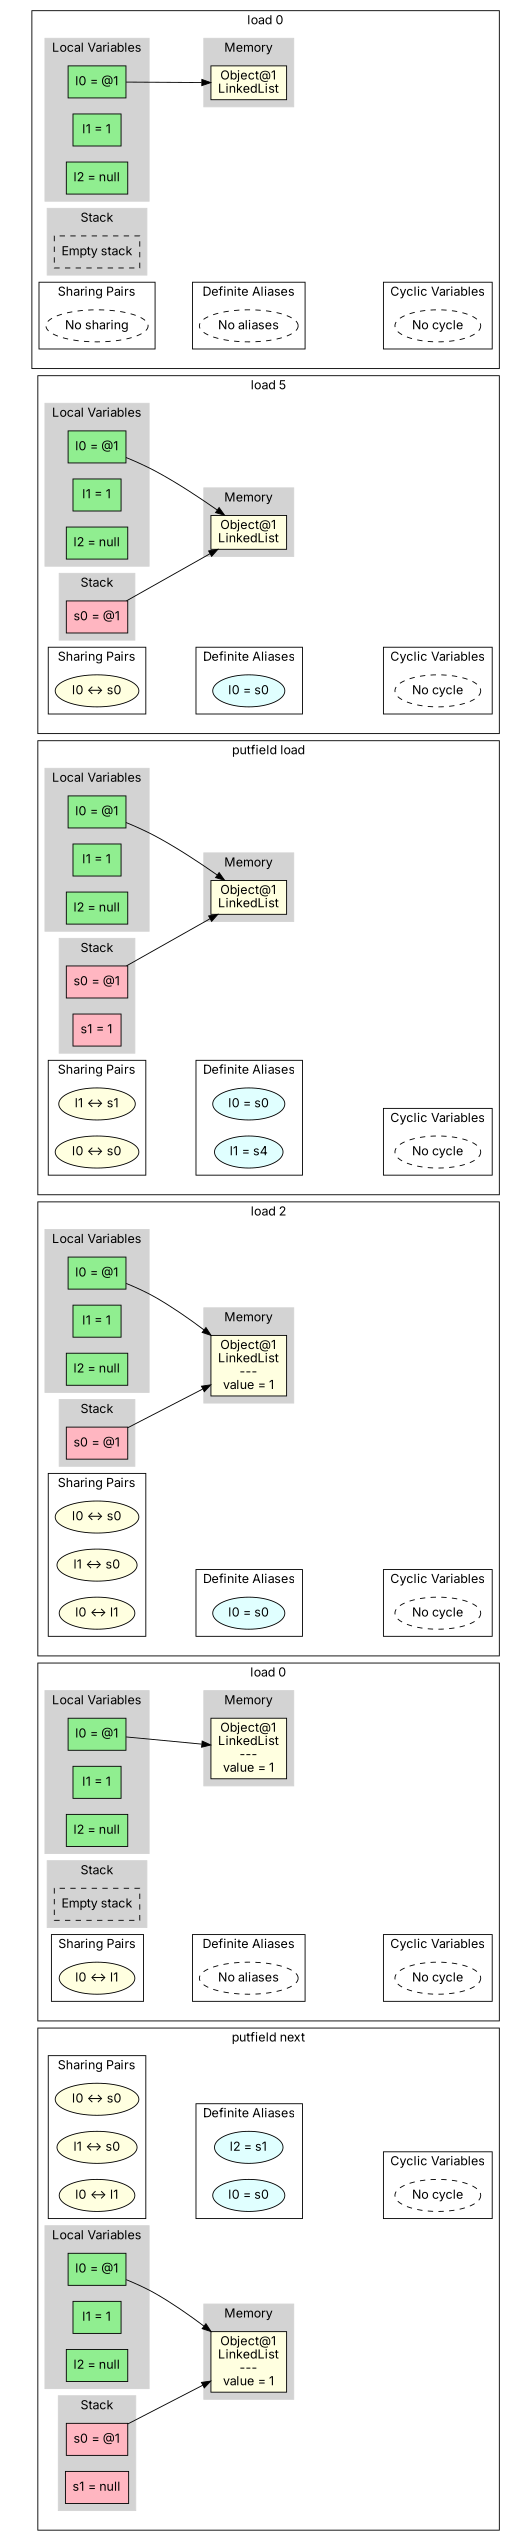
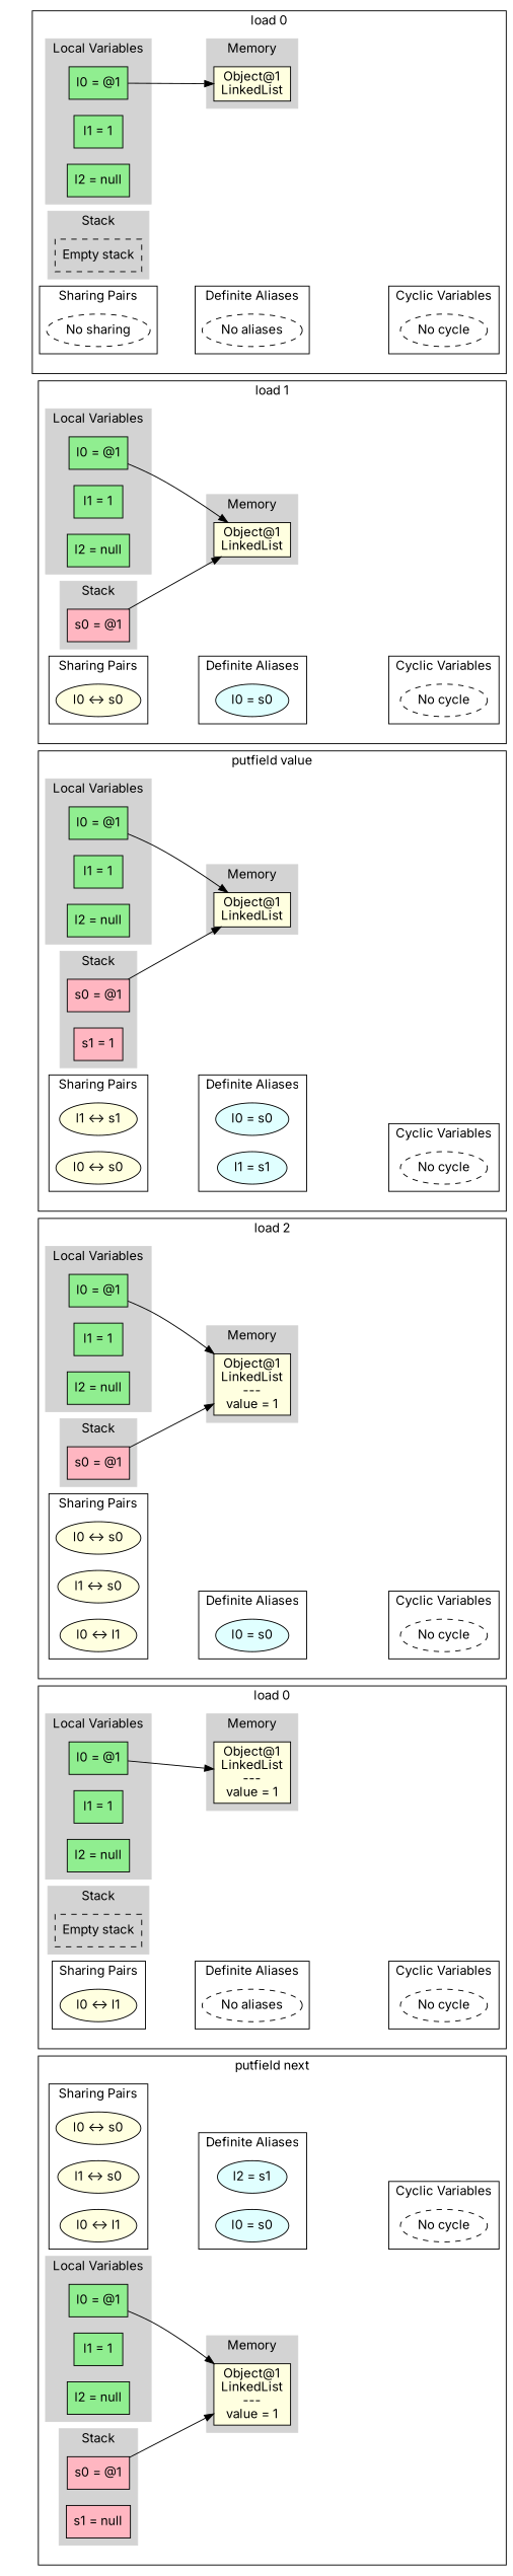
  digraph {
    anchor_start=anchor_57148399884079
    fontname=Inter
    rankdir=LR
    node [fillcolor=lightgreen fontname=Inter shape=box style=filled]
    edge [fontname=Inter style=invis]
    anchor [fillcolor=lightblue height=0 shape=point style=invis width=0]
    n2 [label="l0 = @1"]
    n3 [label="l1 = 1"]
    n4 [label="l2 = null"]
    n5 [fillcolor=white label="Empty stack" style=dashed]
    n6 [fillcolor=lightyellow label="Object@1\nLinkedList"]
    n7 [fillcolor=white label="No sharing" shape=ellipse style=dashed]
    n8 [fillcolor=white label="No aliases" shape=ellipse style=dashed]
    n9 [fillcolor=white label="No cycle" shape=ellipse style=dashed]
    anchor_57148383571298 [fillcolor=lightblue shape=point style=invis]
    n11 [label="l0 = @1"]
    n12 [label="l1 = 1"]
    n13 [label="l2 = null"]
    n14 [fillcolor=lightpink label="s0 = @1"]
    n15 [fillcolor=lightyellow label="Object@1\nLinkedList"]
    n16 [fillcolor=lightyellow label="l0 ↔ s0" shape=ellipse]
    n17 [fillcolor=lightcyan label="l0 = s0" shape=ellipse]
    n18 [fillcolor=white label="No cycle" shape=ellipse style=dashed]
    anchor_57148384972749 [fillcolor=lightblue shape=point style=invis]
    n20 [label="l0 = @1"]
    n21 [label="l1 = 1"]
    n22 [label="l2 = null"]
    n23 [fillcolor=lightpink label="s0 = @1"]
    n24 [fillcolor=lightpink label="s1 = 1"]
    n25 [fillcolor=lightyellow label="Object@1\nLinkedList"]
    n26 [fillcolor=lightyellow label="l1 ↔ s1" shape=ellipse]
    n27 [fillcolor=lightyellow label="l0 ↔ s0" shape=ellipse]
    n28 [fillcolor=lightcyan label="l0 = s0" shape=ellipse]
-   n29 [fillcolor=lightcyan label="l1 = s4" shape=ellipse]
+   n29 [fillcolor=lightcyan label="l1 = s1" shape=ellipse]
    n30 [fillcolor=white label="No cycle" shape=ellipse style=dashed]
    anchor_57148388232623 [fillcolor=lightblue shape=point style=invis]
    n32 [label="l0 = @1"]
    n33 [label="l1 = 1"]
    n34 [label="l2 = null"]
    n35 [fillcolor=lightpink label="s0 = @1"]
    n36 [fillcolor=lightyellow label="Object@1\nLinkedList\n---\nvalue = 1\n"]
    n37 [fillcolor=lightyellow label="l0 ↔ s0" shape=ellipse]
    n38 [fillcolor=lightyellow label="l1 ↔ s0" shape=ellipse]
    n39 [fillcolor=lightyellow label="l0 ↔ l1" shape=ellipse]
    n40 [fillcolor=lightcyan label="l0 = s0" shape=ellipse]
    n41 [fillcolor=white label="No cycle" shape=ellipse style=dashed]
    anchor_57148396039897 [fillcolor=lightblue shape=point style=invis]
    n43 [label="l0 = @1"]
    n44 [label="l1 = 1"]
    n45 [label="l2 = null"]
    n46 [fillcolor=white label="Empty stack" style=dashed]
    n47 [fillcolor=lightyellow label="Object@1\nLinkedList\n---\nvalue = 1\n"]
    n48 [fillcolor=lightyellow label="l0 ↔ l1" shape=ellipse]
    n49 [fillcolor=white label="No aliases" shape=ellipse style=dashed]
    n50 [fillcolor=white label="No cycle" shape=ellipse style=dashed]
    anchor_57148392391588 [fillcolor=lightblue shape=point style=invis]
    n52 [fillcolor=lightyellow label="l0 ↔ s0" shape=ellipse]
    n53 [fillcolor=lightyellow label="l1 ↔ s0" shape=ellipse]
    n54 [fillcolor=lightyellow label="l0 ↔ l1" shape=ellipse]
    n55 [label="l0 = @1"]
    n56 [label="l1 = 1"]
    n57 [label="l2 = null"]
    n58 [fillcolor=lightpink label="s0 = @1"]
    n59 [fillcolor=lightpink label="s1 = null"]
    n60 [fillcolor=lightyellow label="Object@1\nLinkedList\n---\nvalue = 1\n"]
    n61 [fillcolor=lightcyan label="l2 = s1" shape=ellipse]
    n62 [fillcolor=lightcyan label="l0 = s0" shape=ellipse]
    n63 [fillcolor=white label="No cycle" shape=ellipse style=dashed]
    anchor_57148399884079 [fillcolor=lightblue shape=point style=invis]
    anchor_start [fillcolor=lightblue shape=point style=invis]
    subgraph cluster_1 {
      style=invis
      anchor
    }
    subgraph cluster_2 {
      label="load 0"
      anchor_57148383571298
      subgraph cluster_3 {
        color=lightgrey
        label="Local Variables"
        style=filled
        n2
        n3
        n4
      }
      subgraph cluster_4 {
        color=lightgrey
        label=Stack
        style=filled
        n5
      }
      subgraph cluster_5 {
        color=lightgrey
        label=Memory
        style=filled
        n6
      }
      subgraph cluster_6 {
        label="Sharing Pairs"
        n7
      }
      subgraph cluster_7 {
        label="Definite Aliases"
        n8
      }
      subgraph cluster_8 {
        label="Cyclic Variables"
        n9
      }
    }
    subgraph cluster_9 {
-     label="load 5"
+     label="load 1"
      anchor_57148384972749
      subgraph cluster_10 {
        color=lightgrey
        label="Local Variables"
        style=filled
        n11
        n12
        n13
      }
      subgraph cluster_11 {
        color=lightgrey
        label=Stack
        style=filled
        n14
      }
      subgraph cluster_12 {
        color=lightgrey
        label=Memory
        style=filled
        n15
      }
      subgraph cluster_13 {
        label="Sharing Pairs"
        n16
      }
      subgraph cluster_14 {
        label="Definite Aliases"
        n17
      }
      subgraph cluster_15 {
        label="Cyclic Variables"
        n18
      }
    }
    subgraph cluster_16 {
-     label="putfield load"
+     label="putfield value"
      anchor_57148388232623
      subgraph cluster_17 {
        color=lightgrey
        label="Local Variables"
        style=filled
        n20
        n21
        n22
      }
      subgraph cluster_18 {
        color=lightgrey
        label=Stack
        style=filled
        n23
        n24
      }
      subgraph cluster_19 {
        color=lightgrey
        label=Memory
        style=filled
        n25
      }
      subgraph cluster_20 {
        label="Sharing Pairs"
        n26
        n27
      }
      subgraph cluster_21 {
        label="Definite Aliases"
        n28
        n29
      }
      subgraph cluster_22 {
        label="Cyclic Variables"
        n30
      }
    }
    subgraph cluster_23 {
      label="load 2"
      anchor_57148396039897
      subgraph cluster_24 {
        color=lightgrey
        label="Local Variables"
        style=filled
        n32
        n33
        n34
      }
      subgraph cluster_25 {
        color=lightgrey
        label=Stack
        style=filled
        n35
      }
      subgraph cluster_26 {
        color=lightgrey
        label=Memory
        style=filled
        n36
      }
      subgraph cluster_27 {
        label="Sharing Pairs"
        n37
        n38
        n39
      }
      subgraph cluster_28 {
        label="Definite Aliases"
        n40
      }
      subgraph cluster_29 {
        label="Cyclic Variables"
        n41
      }
    }
    subgraph cluster_30 {
      label="load 0"
      anchor_57148392391588
      subgraph cluster_31 {
        color=lightgrey
        label="Local Variables"
        style=filled
        n43
        n44
        n45
      }
      subgraph cluster_32 {
        color=lightgrey
        label=Stack
        style=filled
        n46
      }
      subgraph cluster_33 {
        color=lightgrey
        label=Memory
        style=filled
        n47
      }
      subgraph cluster_34 {
        label="Sharing Pairs"
        n48
      }
      subgraph cluster_35 {
        label="Definite Aliases"
        n49
      }
      subgraph cluster_36 {
        label="Cyclic Variables"
        n50
      }
    }
    subgraph cluster_37 {
      label="putfield next"
      anchor_57148399884079
      subgraph cluster_38 {
        label="Sharing Pairs"
        n52
        n53
        n54
      }
      subgraph cluster_39 {
        color=lightgrey
        label="Local Variables"
        style=filled
        n55
        n56
        n57
      }
      subgraph cluster_40 {
        color=lightgrey
        label=Stack
        style=filled
        n58
        n59
      }
      subgraph cluster_41 {
        color=lightgrey
        label=Memory
        style=filled
        n60
      }
      subgraph cluster_42 {
        label="Definite Aliases"
        n61
        n62
      }
      subgraph cluster_43 {
        label="Cyclic Variables"
        n63
      }
    }
    n2 -> n6 [style=""]
    n7 -> n8 [weight=10]
    n8 -> n9 [weight=10]
    n11 -> n15 [style=""]
    n14 -> n15 [style=""]
    n16 -> n17 [weight=10]
    n17 -> n18 [weight=10]
    n20 -> n25 [style=""]
    n23 -> n25 [style=""]
    n27 -> n29 [weight=10]
    n29 -> n30 [weight=10]
    n32 -> n36 [style=""]
    n35 -> n36 [style=""]
    n39 -> n40 [weight=10]
    n40 -> n41 [weight=10]
    n43 -> n47 [style=""]
    n48 -> n49 [weight=10]
    n49 -> n50 [weight=10]
    n54 -> n62 [weight=10]
    n55 -> n60 [style=""]
    n58 -> n60 [style=""]
    n62 -> n63 [weight=10]
    anchor_start -> anchor_57148383571298
    anchor_start -> anchor_57148384972749
    anchor_start -> anchor_57148388232623
    anchor_start -> anchor_57148396039897
    anchor_start -> anchor_57148392391588
    anchor_start -> anchor_57148399884079
  }
